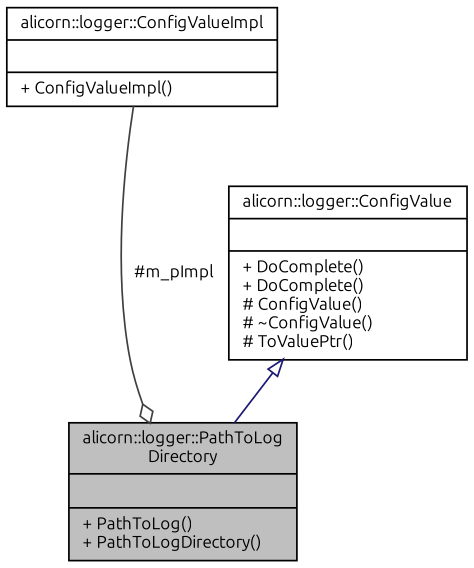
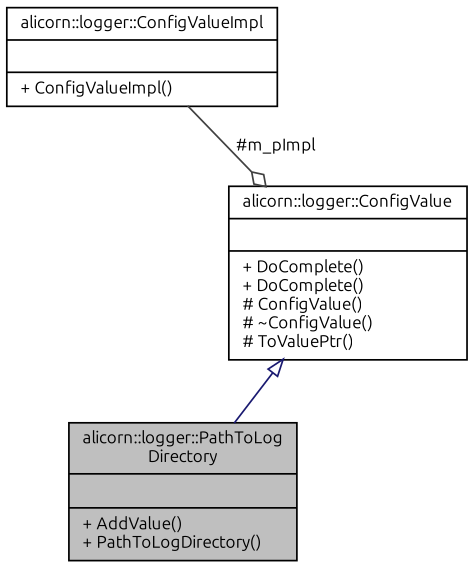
  digraph {
    fontname=Ubuntu
    node [color=black fillcolor=white fontname=Ubuntu fontsize=10 shape=record style=filled]
    edge [fontname=Ubuntu fontsize=10 labelfontname=Verdana labelfontsize=10 style=solid]
-   n1 [fillcolor=grey75 fontcolor=black height=0.2 label="{alicorn::logger::PathToLog\lDirectory\n||+ PathToLog()\l+ PathToLogDirectory()\l}" width=0.4]
+   n1 [fillcolor=grey75 fontcolor=black height=0.2 label="{alicorn::logger::PathToLog\lDirectory\n||+ AddValue()\l+ PathToLogDirectory()\l}" width=0.4]
    n2 [height=0.2 label="{alicorn::logger::ConfigValue\n||+ DoComplete()\l+ DoComplete()\l# ConfigValue()\l# ~ConfigValue()\l# ToValuePtr()\l}" width=0.4]
    n3 [height=0.2 label="{alicorn::logger::ConfigValueImpl\n||+ ConfigValueImpl()\l}" width=0.4]
    n2 -> n1 [arrowtail=onormal color=midnightblue dir=back]
-   n3 -> n1 [arrowhead=odiamond color=grey25 label=" #m_pImpl"]
+   n3 -> n2 [arrowhead=odiamond color=grey25 label=" #m_pImpl"]
  }
